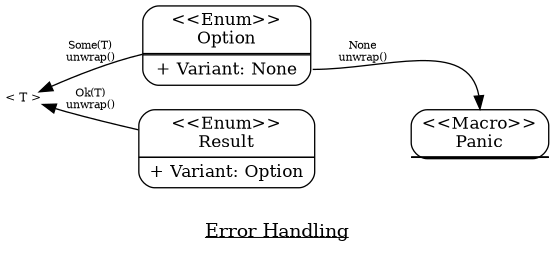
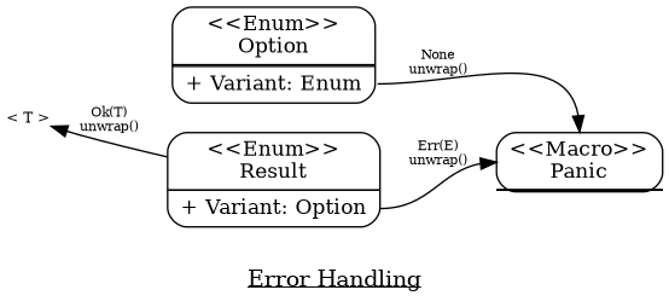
  digraph {
    label=<<u>Error Handling</u>>
    rankdir=LR
    node [fontsize=13 shape=Mrecord]
    edge [fontsize=8 headport=f0 tailport=f0]
    n1 [PORT=f0 fontsize=9 label="&lt; T &gt;" shape=plain]
-   n2 [label="&lt;&lt;Enum&gt;&gt;\nOption|\n                <f0> + Variant: Some|<f1> + Variant: None"]
+   n2 [label="&lt;&lt;Enum&gt;&gt;\nOption|\n                <f0> + Variant: Some|<f1> + Variant: Enum"]
    n3 [label="&lt;&lt;Enum&gt;&gt;\nResult|\n                <f0> + Variant: Ok|<f1> + Variant: Option"]
    n4 [label="<f0> &lt;&lt;Macro&gt;&gt;\nPanic |\n                <f1> + Attribute: #[panic_handler]\l | \n                <f2> + Function: take_hook\l |\n                <f3> + Function: catch_unwind\l |\n                <f4> + Function: resume_unwind\l |\n                <f5> + Function: panic_any\l"]
    subgraph sub_1 {
      n1
      n2
    }
    subgraph sub_2 {
      rank=same
      n2
      n3
    }
-   n1 -> n2 [dir=back label="Some(T)\nunwrap()"]
    n2 -> n4 [headport="f0:n" label="None\nunwrap()" tailport=f1]
    n3 -> n1 [label="Ok(T)\nunwrap()"]
+   n3 -> n4 [label="Err(E)\nunwrap()" tailport=f1]
  }
